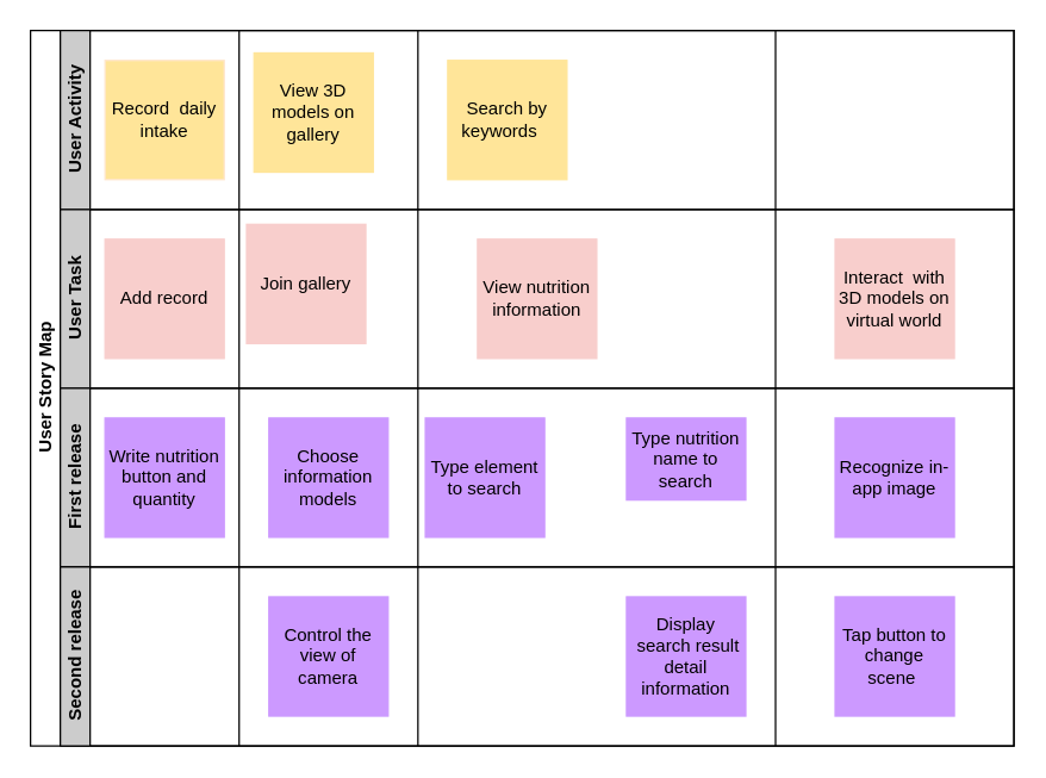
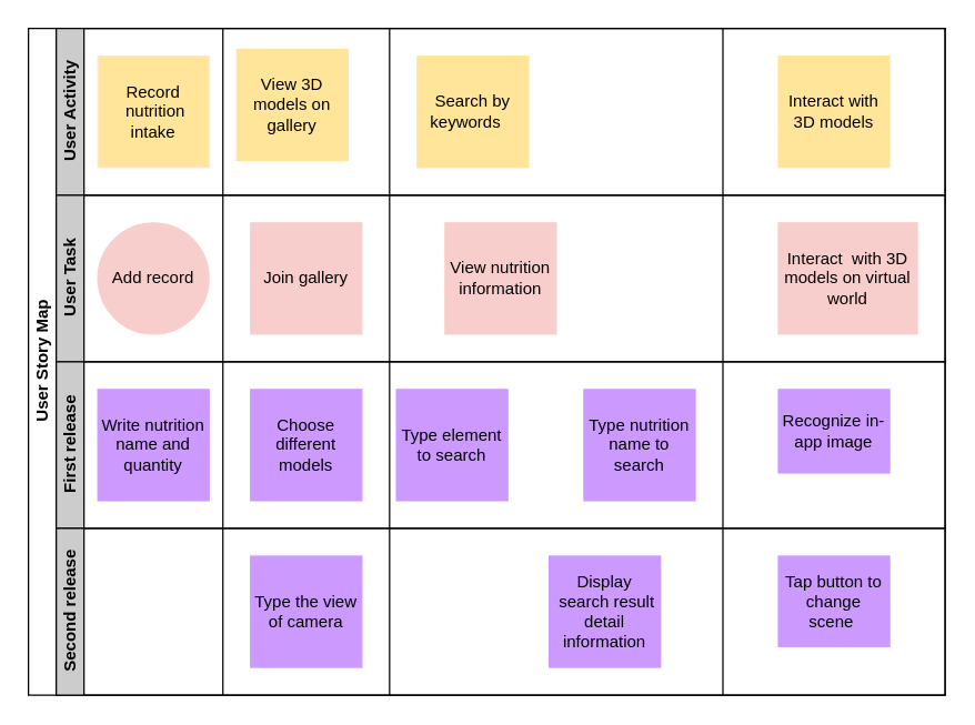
  <mxCell id="0" />
  <mxCell id="1" parent="0" />
  <mxCell id="2" value="User Story Map" style="swimlane;html=1;childLayout=stackLayout;resizeParent=1;resizeParentMax=0;horizontal=0;startSize=20;horizontalStack=0;fillColor=#FFFFFF;" parent="1" vertex="1"><mxGeometry x="20" y="20" width="660" height="480" as="geometry"><mxRectangle x="120" y="120" width="30" height="50" as="alternateBounds" /></mxGeometry></mxCell>
  <mxCell id="3" value="User Activity" style="swimlane;html=1;startSize=20;horizontal=0;fillColor=#CCCCCC;" parent="2" vertex="1"><mxGeometry x="20" width="640" height="120" as="geometry" /></mxCell>
- <mxCell id="4" value="Record &amp;nbsp;daily intake" style="whiteSpace=wrap;html=1;aspect=fixed;fillColor=#FFE599;strokeColor=#FFE6CC;" vertex="1" parent="3"><mxGeometry x="30" y="20" width="80" height="80" as="geometry" /></mxCell>
+ <mxCell id="4" value="Record &amp;nbsp;nutrition intake" style="whiteSpace=wrap;html=1;aspect=fixed;fillColor=#FFE599;strokeColor=#FFE6CC;" vertex="1" parent="3"><mxGeometry x="30" y="20" width="80" height="80" as="geometry" /></mxCell>
  <mxCell id="5" value="View 3D models on gallery" style="whiteSpace=wrap;html=1;aspect=fixed;strokeColor=#FFE599;fillColor=#FFE599;" vertex="1" parent="3"><mxGeometry x="130" y="15" width="80" height="80" as="geometry" /></mxCell>
+ <mxCell id="6" value="Interact with 3D models" style="whiteSpace=wrap;html=1;aspect=fixed;fillColor=#FFE599;strokeColor=#FFE599;" vertex="1" parent="3"><mxGeometry x="520" y="20" width="80" height="80" as="geometry" /></mxCell>
  <mxCell id="7" value="Search by keywords &amp;nbsp;&amp;nbsp;" style="whiteSpace=wrap;html=1;aspect=fixed;fillColor=#FFE599;strokeColor=#FFE599;" vertex="1" parent="3"><mxGeometry x="260" y="20" width="80" height="80" as="geometry" /></mxCell>
  <mxCell id="8" value="" style="endArrow=none;html=1;rounded=0;" edge="1" parent="3"><mxGeometry width="50" height="50" relative="1" as="geometry"><mxPoint x="240" y="480" as="sourcePoint" /><mxPoint x="240" as="targetPoint" /></mxGeometry></mxCell>
  <mxCell id="9" value="User Task" style="swimlane;html=1;startSize=20;horizontal=0;fillColor=#CCCCCC;strokeColor=#000000;" parent="2" vertex="1"><mxGeometry x="20" y="120" width="640" height="120" as="geometry" /></mxCell>
  <mxCell id="10" value="" style="edgeStyle=orthogonalEdgeStyle;rounded=0;orthogonalLoop=1;jettySize=auto;html=1;endArrow=classic;endFill=1;" parent="9" edge="1"><mxGeometry relative="1" as="geometry"><mxPoint x="200" y="60" as="sourcePoint" /></mxGeometry></mxCell>
- <mxCell id="11" value="Add record" style="whiteSpace=wrap;html=1;aspect=fixed;strokeColor=#F8CECC;fillColor=#F8CECC;" vertex="1" parent="9"><mxGeometry x="30" y="20" width="80" height="80" as="geometry" /></mxCell>
- <mxCell id="12" value="Join gallery" style="whiteSpace=wrap;html=1;aspect=fixed;strokeColor=#F8CECC;fillColor=#F8CECC;" vertex="1" parent="9"><mxGeometry x="125" y="10" width="80" height="80" as="geometry" /></mxCell>
+ <mxCell id="11" value="Add record" style="ellipse;whiteSpace=wrap;html=1;aspect=fixed;strokeColor=#F8CECC;fillColor=#F8CECC;" vertex="1" parent="9"><mxGeometry x="30" y="20" width="80" height="80" as="geometry" /></mxCell>
+ <mxCell id="12" value="Join gallery" style="whiteSpace=wrap;html=1;aspect=fixed;strokeColor=#F8CECC;fillColor=#F8CECC;" vertex="1" parent="9"><mxGeometry x="140" y="20" width="80" height="80" as="geometry" /></mxCell>
  <mxCell id="13" value="View nutrition information" style="whiteSpace=wrap;html=1;aspect=fixed;strokeColor=#F8CECC;fillColor=#F8CECC;" vertex="1" parent="9"><mxGeometry x="280" y="20" width="80" height="80" as="geometry" /></mxCell>
- <mxCell id="14" value="Interact &amp;nbsp;with 3D models on virtual world" style="whiteSpace=wrap;html=1;aspect=fixed;strokeColor=#F8CECC;fillColor=#F8CECC;" vertex="1" parent="9"><mxGeometry x="520" y="20" width="80" height="80" as="geometry" /></mxCell>
+ <mxCell id="14" value="Interact &amp;nbsp;with 3D models on virtual world" style="whiteSpace=wrap;html=1;aspect=fixed;strokeColor=#F8CECC;fillColor=#F8CECC;" vertex="1" parent="9"><mxGeometry x="520" y="20" width="100" height="80" as="geometry" /></mxCell>
  <mxCell id="15" value="First release" style="swimlane;html=1;startSize=20;horizontal=0;fillColor=#CCCCCC;" parent="2" vertex="1"><mxGeometry x="20" y="240" width="640" height="120" as="geometry" /></mxCell>
- <mxCell id="16" value="Write nutrition button and quantity" style="whiteSpace=wrap;html=1;aspect=fixed;strokeColor=#CC99FF;fillColor=#CC99FF;" vertex="1" parent="15"><mxGeometry x="30" y="20" width="80" height="80" as="geometry" /></mxCell>
- <mxCell id="17" value="Choose information models" style="whiteSpace=wrap;html=1;aspect=fixed;strokeColor=#CC99FF;fillColor=#CC99FF;" vertex="1" parent="15"><mxGeometry x="140" y="20" width="80" height="80" as="geometry" /></mxCell>
- <mxCell id="18" value="Recognize in-app image" style="whiteSpace=wrap;html=1;aspect=fixed;strokeColor=#CC99FF;fillColor=#CC99FF;" vertex="1" parent="15"><mxGeometry x="520" y="20" width="80" height="80" as="geometry" /></mxCell>
+ <mxCell id="16" value="Write nutrition name and quantity" style="whiteSpace=wrap;html=1;aspect=fixed;strokeColor=#CC99FF;fillColor=#CC99FF;" vertex="1" parent="15"><mxGeometry x="30" y="20" width="80" height="80" as="geometry" /></mxCell>
+ <mxCell id="17" value="Choose different models" style="whiteSpace=wrap;html=1;aspect=fixed;strokeColor=#CC99FF;fillColor=#CC99FF;" vertex="1" parent="15"><mxGeometry x="140" y="20" width="80" height="80" as="geometry" /></mxCell>
+ <mxCell id="18" value="Recognize in-app image" style="whiteSpace=wrap;html=1;aspect=fixed;strokeColor=#CC99FF;fillColor=#CC99FF;" vertex="1" parent="15"><mxGeometry x="520" y="20" width="80" height="60" as="geometry" /></mxCell>
  <mxCell id="19" value="&lt;span&gt;Type element to search&lt;/span&gt;" style="whiteSpace=wrap;html=1;aspect=fixed;strokeColor=#CC99FF;fillColor=#CC99FF;" vertex="1" parent="15"><mxGeometry x="245" y="20" width="80" height="80" as="geometry" /></mxCell>
- <mxCell id="20" value="&lt;span&gt;Type nutrition name to search&lt;/span&gt;" style="whiteSpace=wrap;html=1;aspect=fixed;strokeColor=#CC99FF;fillColor=#CC99FF;" vertex="1" parent="15"><mxGeometry x="380" y="20" width="80" height="55" as="geometry" /></mxCell>
+ <mxCell id="20" value="&lt;span&gt;Type nutrition name to search&lt;/span&gt;" style="whiteSpace=wrap;html=1;aspect=fixed;strokeColor=#CC99FF;fillColor=#CC99FF;" vertex="1" parent="15"><mxGeometry x="380" y="20" width="80" height="80" as="geometry" /></mxCell>
  <mxCell id="21" value="" style="endArrow=none;html=1;rounded=0;" edge="1" parent="15"><mxGeometry width="50" height="50" relative="1" as="geometry"><mxPoint x="480" y="240" as="sourcePoint" /><mxPoint x="480" y="-240" as="targetPoint" /></mxGeometry></mxCell>
  <mxCell id="22" value="Second release" style="swimlane;html=1;startSize=20;horizontal=0;fillColor=#CCCCCC;" vertex="1" parent="2"><mxGeometry x="20" y="360" width="640" height="120" as="geometry" /></mxCell>
- <mxCell id="23" value="Control the view of camera" style="whiteSpace=wrap;html=1;aspect=fixed;strokeColor=#CC99FF;fillColor=#CC99FF;" vertex="1" parent="22"><mxGeometry x="140" y="20" width="80" height="80" as="geometry" /></mxCell>
- <mxCell id="24" value="Display &amp;nbsp;search result detail information" style="whiteSpace=wrap;html=1;aspect=fixed;strokeColor=#CC99FF;fillColor=#CC99FF;" vertex="1" parent="22"><mxGeometry x="380" y="20" width="80" height="80" as="geometry" /></mxCell>
- <mxCell id="25" value="Tap button to change scene&amp;nbsp;" style="whiteSpace=wrap;html=1;aspect=fixed;strokeColor=#CC99FF;fillColor=#CC99FF;" vertex="1" parent="22"><mxGeometry x="520" y="20" width="80" height="80" as="geometry" /></mxCell>
+ <mxCell id="23" value="Type the view of camera" style="whiteSpace=wrap;html=1;aspect=fixed;strokeColor=#CC99FF;fillColor=#CC99FF;" vertex="1" parent="22"><mxGeometry x="140" y="20" width="80" height="80" as="geometry" /></mxCell>
+ <mxCell id="24" value="Display &amp;nbsp;search result detail information" style="whiteSpace=wrap;html=1;aspect=fixed;strokeColor=#CC99FF;fillColor=#CC99FF;" vertex="1" parent="22"><mxGeometry x="355" y="20" width="80" height="80" as="geometry" /></mxCell>
+ <mxCell id="25" value="Tap button to change scene&amp;nbsp;" style="whiteSpace=wrap;html=1;aspect=fixed;strokeColor=#CC99FF;fillColor=#CC99FF;" vertex="1" parent="22"><mxGeometry x="520" y="20" width="80" height="65" as="geometry" /></mxCell>
  <mxCell id="26" value="" style="endArrow=none;html=1;rounded=0;" edge="1" parent="1"><mxGeometry width="50" height="50" relative="1" as="geometry"><mxPoint x="160" y="500" as="sourcePoint" /><mxPoint x="160" y="20" as="targetPoint" /></mxGeometry></mxCell>
